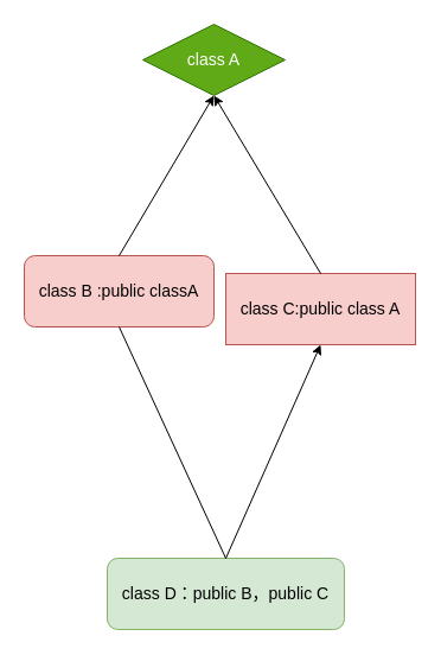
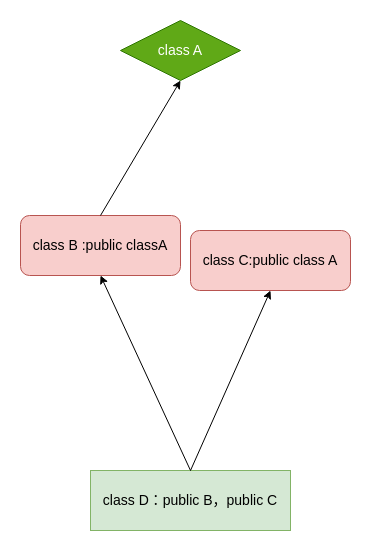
  <mxCell id="0" />
  <mxCell id="1" parent="0" />
- <mxCell id="2" value="&lt;font style=&quot;font-size: 14px;&quot;&gt;class D：public B，public C&lt;/font&gt;" style="rounded=1;whiteSpace=wrap;html=1;fillColor=#d5e8d4;strokeColor=#82b366;" vertex="1" parent="1"><mxGeometry x="90" y="470" width="200" height="60" as="geometry" /></mxCell>
+ <mxCell id="2" value="&lt;font style=&quot;font-size: 14px;&quot;&gt;class D：public B，public C&lt;/font&gt;" style="whiteSpace=wrap;html=1;fillColor=#d5e8d4;strokeColor=#82b366;rounded=0;" vertex="1" parent="1"><mxGeometry x="90" y="470" width="200" height="60" as="geometry" /></mxCell>
  <mxCell id="3" value="&lt;font style=&quot;font-size: 14px;&quot;&gt;class B :public classA&lt;/font&gt;" style="rounded=1;whiteSpace=wrap;html=1;fillColor=#f8cecc;strokeColor=#b85450;" vertex="1" parent="1"><mxGeometry x="20" y="215" width="160" height="60" as="geometry" /></mxCell>
- <mxCell id="4" value="&lt;font style=&quot;font-size: 14px;&quot;&gt;class C:public class A&lt;/font&gt;" style="whiteSpace=wrap;html=1;fillColor=#f8cecc;strokeColor=#b85450;rounded=0;" vertex="1" parent="1"><mxGeometry x="190" y="230" width="160" height="60" as="geometry" /></mxCell>
+ <mxCell id="4" value="&lt;font style=&quot;font-size: 14px;&quot;&gt;class C:public class A&lt;/font&gt;" style="rounded=1;whiteSpace=wrap;html=1;fillColor=#f8cecc;strokeColor=#b85450;" vertex="1" parent="1"><mxGeometry x="190" y="230" width="160" height="60" as="geometry" /></mxCell>
  <mxCell id="5" value="&lt;font style=&quot;font-size: 14px;&quot;&gt;class A&lt;/font&gt;" style="rhombus;whiteSpace=wrap;html=1;fillColor=#60a917;fontColor=#ffffff;strokeColor=#2D7600;" vertex="1" parent="1"><mxGeometry x="120" y="20" width="120" height="60" as="geometry" /></mxCell>
  <mxCell id="6" value="" style="endArrow=classic;html=1;rounded=0;fontSize=14;exitX=0.5;exitY=0;exitDx=0;exitDy=0;entryX=0.5;entryY=1;entryDx=0;entryDy=0;" edge="1" parent="1" source="3" target="5"><mxGeometry width="50" height="50" relative="1" as="geometry"><mxPoint x="230" y="280" as="sourcePoint" /><mxPoint x="190" y="120" as="targetPoint" /></mxGeometry></mxCell>
- <mxCell id="7" value="" style="endArrow=classic;html=1;rounded=0;fontSize=14;entryX=0.5;entryY=1;entryDx=0;entryDy=0;exitX=0.5;exitY=0;exitDx=0;exitDy=0;" edge="1" parent="1" source="4" target="5"><mxGeometry width="50" height="50" relative="1" as="geometry"><mxPoint x="290" y="230" as="sourcePoint" /><mxPoint x="369.04" y="119" as="targetPoint" /></mxGeometry></mxCell>
- <mxCell id="8" value="" style="endArrow=none;html=1;rounded=0;fontSize=14;entryX=0.5;entryY=1;entryDx=0;entryDy=0;exitX=0.5;exitY=0;exitDx=0;exitDy=0;" edge="1" parent="1" source="2" target="3"><mxGeometry width="50" height="50" relative="1" as="geometry"><mxPoint x="230" y="280" as="sourcePoint" /><mxPoint x="280" y="230" as="targetPoint" /></mxGeometry></mxCell>
+ <mxCell id="8" value="" style="endArrow=classic;html=1;rounded=0;fontSize=14;entryX=0.5;entryY=1;entryDx=0;entryDy=0;exitX=0.5;exitY=0;exitDx=0;exitDy=0;" edge="1" parent="1" source="2" target="3"><mxGeometry width="50" height="50" relative="1" as="geometry"><mxPoint x="230" y="280" as="sourcePoint" /><mxPoint x="280" y="230" as="targetPoint" /></mxGeometry></mxCell>
  <mxCell id="9" value="" style="endArrow=classic;html=1;rounded=0;fontSize=14;entryX=0.5;entryY=1;entryDx=0;entryDy=0;exitX=0.5;exitY=0;exitDx=0;exitDy=0;" edge="1" parent="1" source="2" target="4"><mxGeometry width="50" height="50" relative="1" as="geometry"><mxPoint x="190" y="370" as="sourcePoint" /><mxPoint x="60" y="300" as="targetPoint" /></mxGeometry></mxCell>
